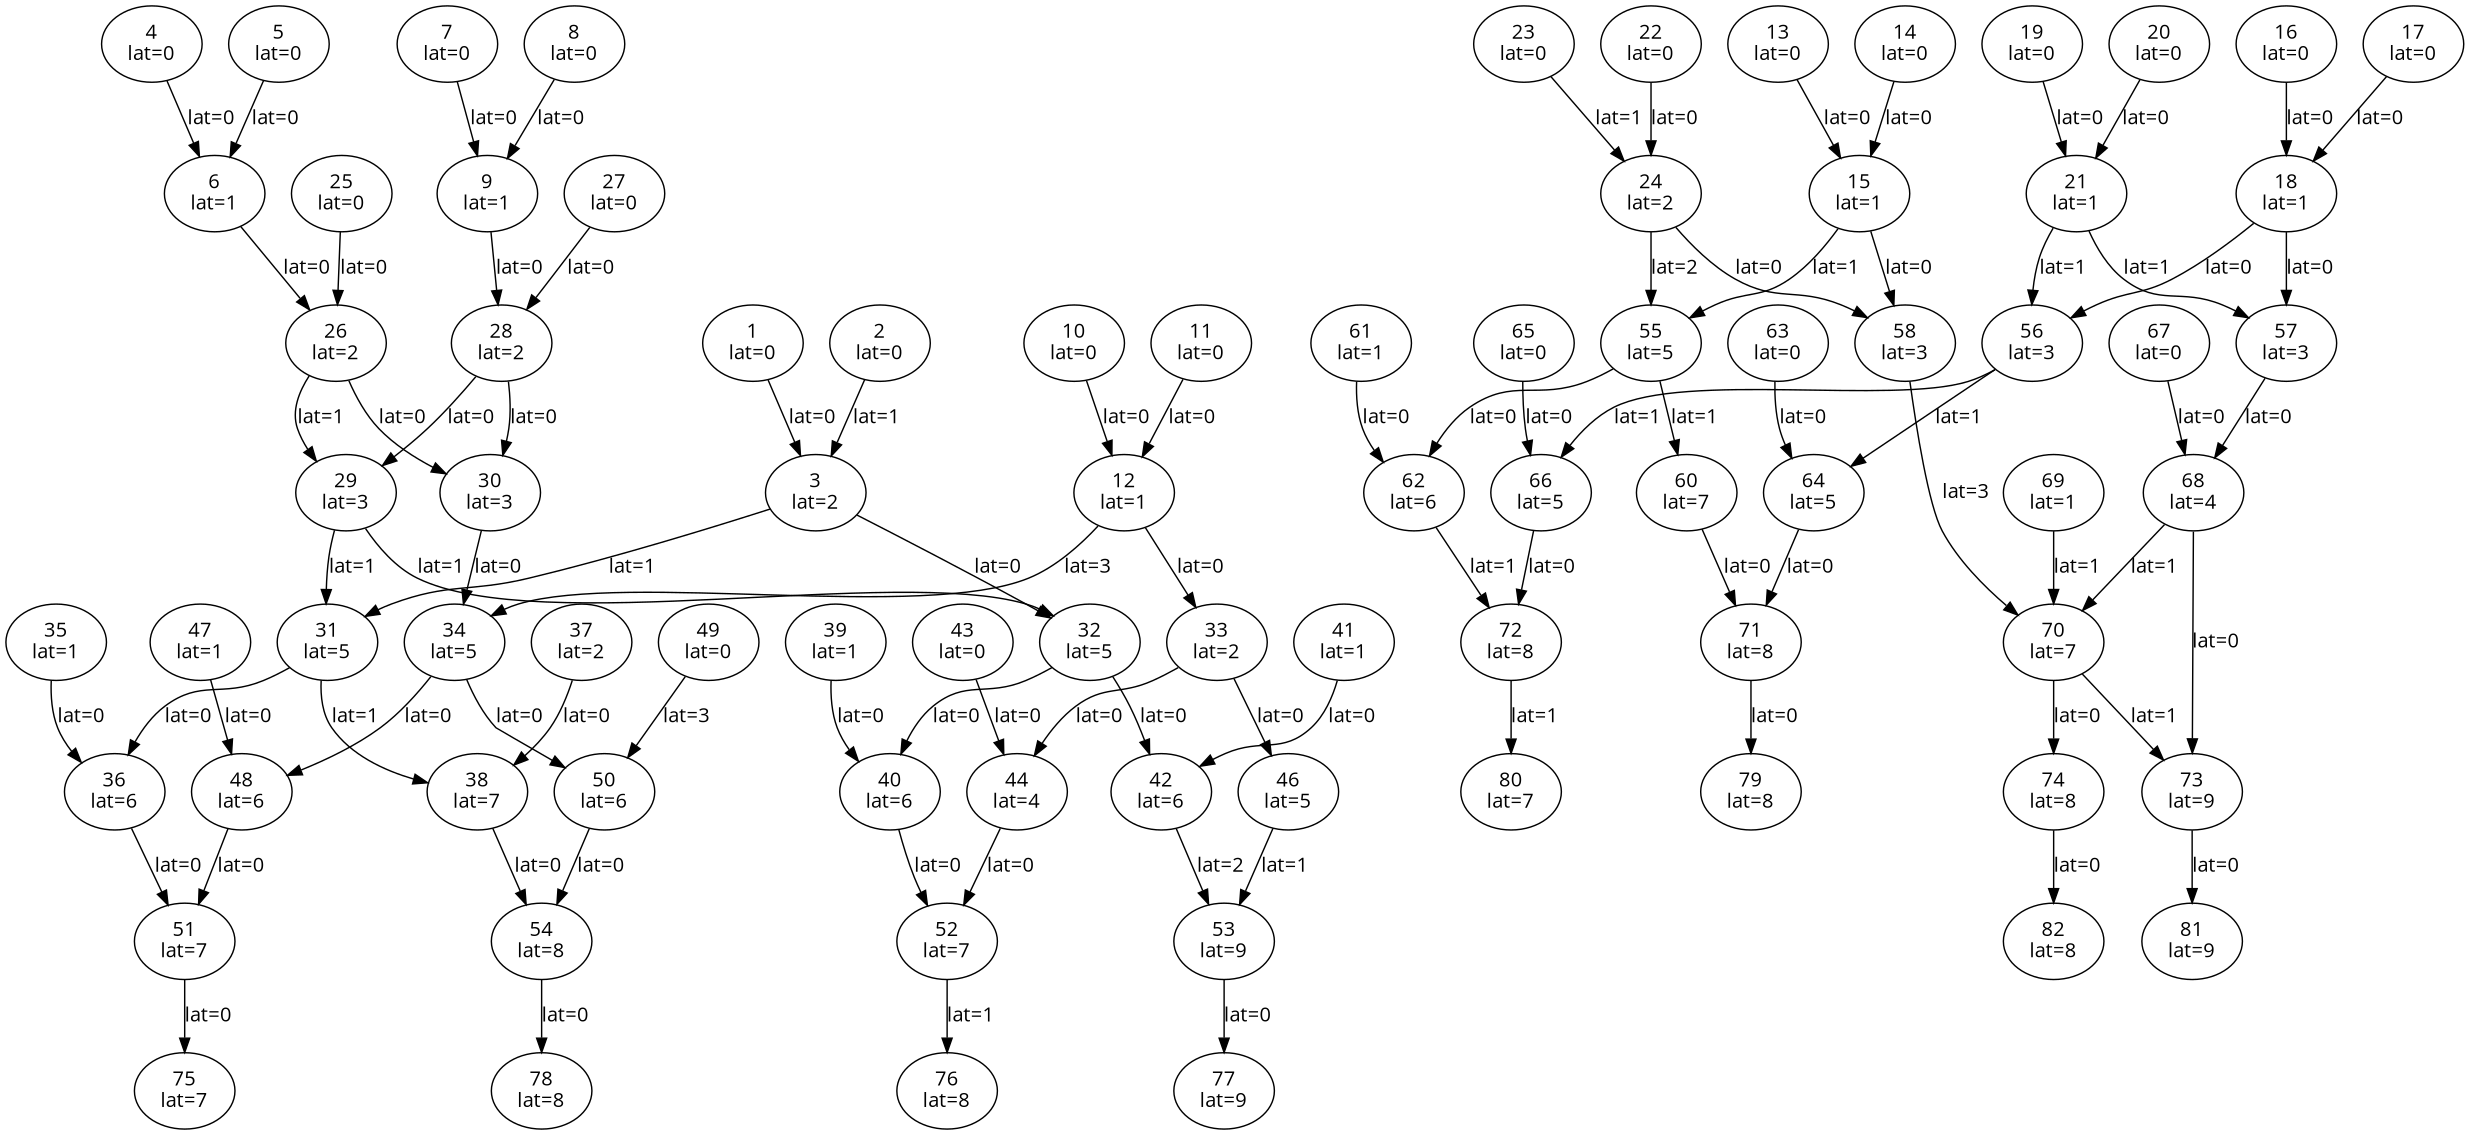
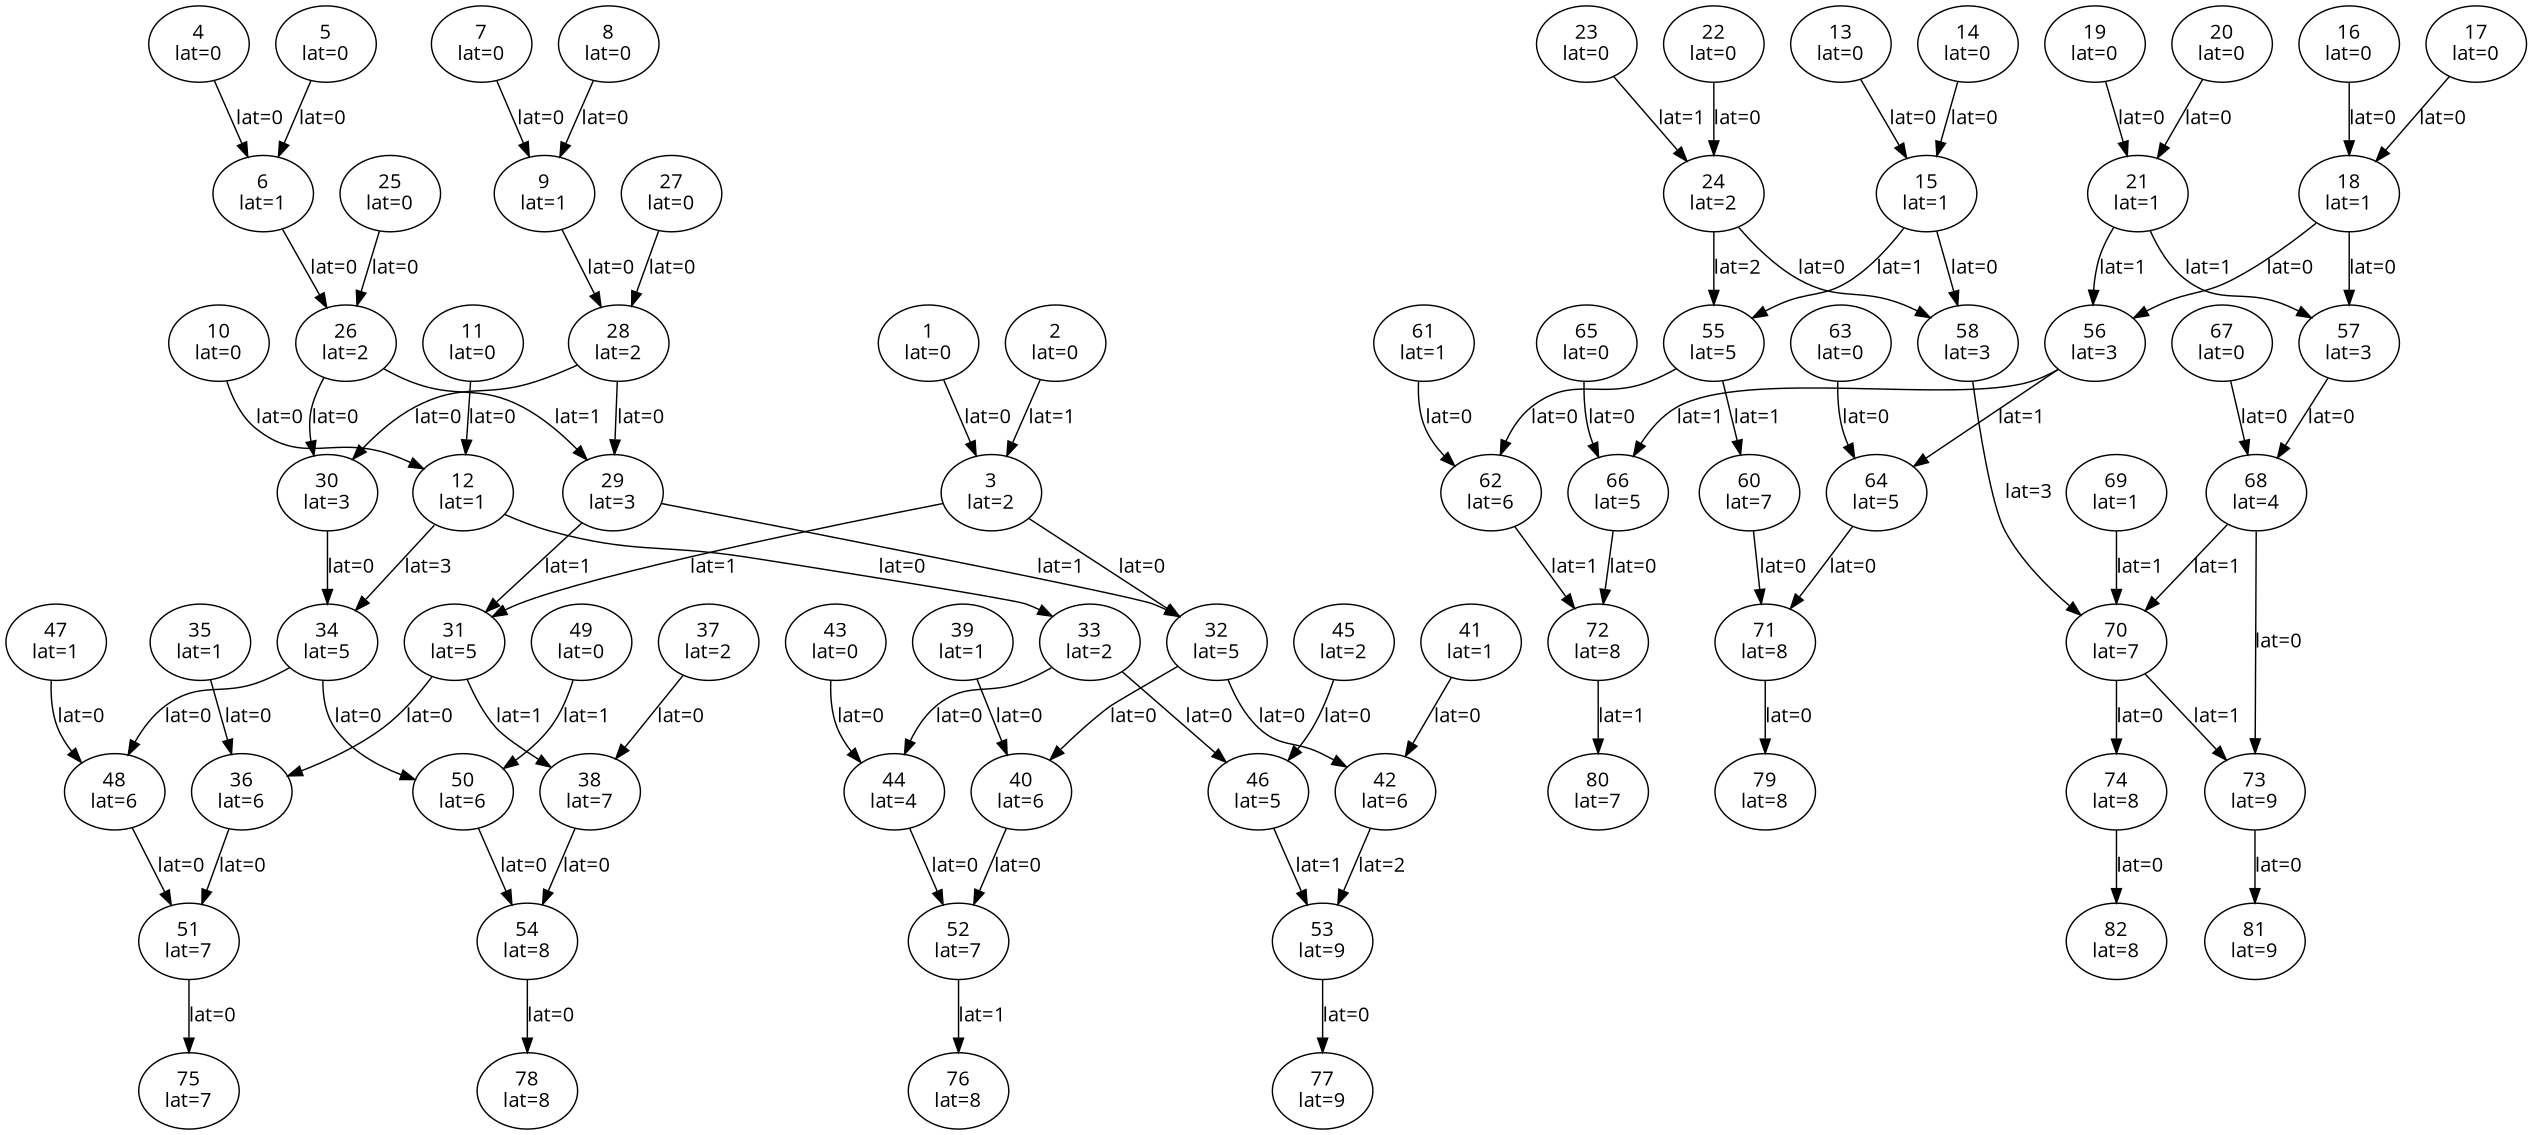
  digraph {
    fontname="Open Sans"
    node [fontname="Open Sans"]
    edge [fontname="Open Sans"]
    1 [label="\N\nlat=0"]
    3 [label="\N\nlat=2"]
    31 [label="\N\nlat=5"]
    32 [label="\N\nlat=5"]
    2 [label="\N\nlat=0"]
    4 [label="\N\nlat=0"]
    6 [label="\N\nlat=1"]
    26 [label="\N\nlat=2"]
    5 [label="\N\nlat=0"]
    7 [label="\N\nlat=0"]
    9 [label="\N\nlat=1"]
    28 [label="\N\nlat=2"]
    8 [label="\N\nlat=0"]
    10 [label="\N\nlat=0"]
    12 [label="\N\nlat=1"]
    33 [label="\N\nlat=2"]
    34 [label="\N\nlat=5"]
    11 [label="\N\nlat=0"]
    13 [label="\N\nlat=0"]
    15 [label="\N\nlat=1"]
    55 [label="\N\nlat=5"]
    58 [label="\N\nlat=3"]
    14 [label="\N\nlat=0"]
    16 [label="\N\nlat=0"]
    18 [label="\N\nlat=1"]
    56 [label="\N\nlat=3"]
    57 [label="\N\nlat=3"]
    17 [label="\N\nlat=0"]
    19 [label="\N\nlat=0"]
    21 [label="\N\nlat=1"]
    20 [label="\N\nlat=0"]
    22 [label="\N\nlat=0"]
    24 [label="\N\nlat=2"]
    23 [label="\N\nlat=0"]
    25 [label="\N\nlat=0"]
    29 [label="\N\nlat=3"]
    30 [label="\N\nlat=3"]
    27 [label="\N\nlat=0"]
    35 [label="\N\nlat=1"]
    36 [label="\N\nlat=6"]
    51 [label="\N\nlat=7"]
    37 [label="\N\nlat=2"]
    38 [label="\N\nlat=7"]
    54 [label="\N\nlat=8"]
    39 [label="\N\nlat=1"]
    40 [label="\N\nlat=6"]
    52 [label="\N\nlat=7"]
    41 [label="\N\nlat=1"]
    42 [label="\N\nlat=6"]
    53 [label="\N\nlat=9"]
    43 [label="\N\nlat=0"]
    44 [label="\N\nlat=4"]
+   45 [label="\N\nlat=2"]
    46 [label="\N\nlat=5"]
    47 [label="\N\nlat=1"]
    48 [label="\N\nlat=6"]
    49 [label="\N\nlat=0"]
    50 [label="\N\nlat=6"]
    60 [label="\N\nlat=7"]
    71 [label="\N\nlat=8"]
    61 [label="\N\nlat=1"]
    62 [label="\N\nlat=6"]
    72 [label="\N\nlat=8"]
    63 [label="\N\nlat=0"]
    64 [label="\N\nlat=5"]
    65 [label="\N\nlat=0"]
    66 [label="\N\nlat=5"]
    67 [label="\N\nlat=0"]
    68 [label="\N\nlat=4"]
    70 [label="\N\nlat=7"]
    73 [label="\N\nlat=9"]
    69 [label="\N\nlat=1"]
    74 [label="\N\nlat=8"]
    75 [label="\N\nlat=7"]
    76 [label="\N\nlat=8"]
    77 [label="\N\nlat=9"]
    78 [label="\N\nlat=8"]
    79 [label="\N\nlat=8"]
    80 [label="\N\nlat=7"]
    81 [label="\N\nlat=9"]
    82 [label="\N\nlat=8"]
    1 -> 3 [label="lat=0"]
    3 -> 31 [label="lat=1"]
    3 -> 32 [label="lat=0"]
    31 -> 36 [label="lat=0"]
    31 -> 38 [label="lat=1"]
    32 -> 40 [label="lat=0"]
    32 -> 42 [label="lat=0"]
    2 -> 3 [label="lat=1"]
    4 -> 6 [label="lat=0"]
    6 -> 26 [label="lat=0"]
    26 -> 29 [label="lat=1"]
    26 -> 30 [label="lat=0"]
    5 -> 6 [label="lat=0"]
    7 -> 9 [label="lat=0"]
    9 -> 28 [label="lat=0"]
    28 -> 29 [label="lat=0"]
    28 -> 30 [label="lat=0"]
    8 -> 9 [label="lat=0"]
    10 -> 12 [label="lat=0"]
    12 -> 33 [label="lat=0"]
    12 -> 34 [label="lat=3"]
    33 -> 44 [label="lat=0"]
    33 -> 46 [label="lat=0"]
    34 -> 48 [label="lat=0"]
    34 -> 50 [label="lat=0"]
    11 -> 12 [label="lat=0"]
    13 -> 15 [label="lat=0"]
    15 -> 55 [label="lat=1"]
    15 -> 58 [label="lat=0"]
    55 -> 60 [label="lat=1"]
    55 -> 62 [label="lat=0"]
    58 -> 70 [label="lat=3"]
    14 -> 15 [label="lat=0"]
    16 -> 18 [label="lat=0"]
    18 -> 56 [label="lat=0"]
    18 -> 57 [label="lat=0"]
    56 -> 64 [label="lat=1"]
    56 -> 66 [label="lat=1"]
    57 -> 68 [label="lat=0"]
    17 -> 18 [label="lat=0"]
    19 -> 21 [label="lat=0"]
    21 -> 56 [label="lat=1"]
    21 -> 57 [label="lat=1"]
    20 -> 21 [label="lat=0"]
    22 -> 24 [label="lat=0"]
    24 -> 55 [label="lat=2"]
    24 -> 58 [label="lat=0"]
    23 -> 24 [label="lat=1"]
    25 -> 26 [label="lat=0"]
    29 -> 31 [label="lat=1"]
    29 -> 32 [label="lat=1"]
    30 -> 34 [label="lat=0"]
    27 -> 28 [label="lat=0"]
    35 -> 36 [label="lat=0"]
    36 -> 51 [label="lat=0"]
    51 -> 75 [label="lat=0"]
    37 -> 38 [label="lat=0"]
    38 -> 54 [label="lat=0"]
    54 -> 78 [label="lat=0"]
    39 -> 40 [label="lat=0"]
    40 -> 52 [label="lat=0"]
    52 -> 76 [label="lat=1"]
    41 -> 42 [label="lat=0"]
    42 -> 53 [label="lat=2"]
    53 -> 77 [label="lat=0"]
    43 -> 44 [label="lat=0"]
    44 -> 52 [label="lat=0"]
+   45 -> 46 [label="lat=0"]
    46 -> 53 [label="lat=1"]
    47 -> 48 [label="lat=0"]
    48 -> 51 [label="lat=0"]
-   49 -> 50 [label="lat=3"]
+   49 -> 50 [label="lat=1"]
    50 -> 54 [label="lat=0"]
    60 -> 71 [label="lat=0"]
    71 -> 79 [label="lat=0"]
    61 -> 62 [label="lat=0"]
    62 -> 72 [label="lat=1"]
    72 -> 80 [label="lat=1"]
    63 -> 64 [label="lat=0"]
    64 -> 71 [label="lat=0"]
    65 -> 66 [label="lat=0"]
    66 -> 72 [label="lat=0"]
    67 -> 68 [label="lat=0"]
    68 -> 70 [label="lat=1"]
    68 -> 73 [label="lat=0"]
    70 -> 73 [label="lat=1"]
    70 -> 74 [label="lat=0"]
    73 -> 81 [label="lat=0"]
    69 -> 70 [label="lat=1"]
    74 -> 82 [label="lat=0"]
  }
